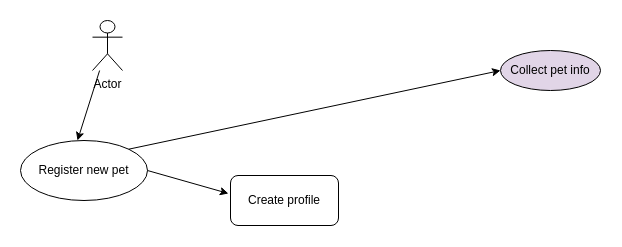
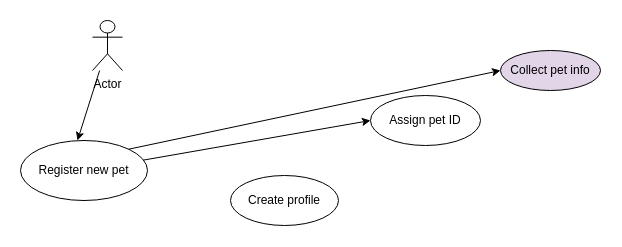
  <mxCell id="0" />
  <mxCell id="1" parent="0" />
  <mxCell id="2" value="Actor" style="shape=umlActor;verticalLabelPosition=bottom;verticalAlign=top;html=1;" vertex="1" parent="1"><mxGeometry x="92" y="20" width="30" height="50" as="geometry" /></mxCell>
  <mxCell id="3" value="" style="endArrow=classic;html=1;rounded=0;" edge="1" parent="1" source="2"><mxGeometry width="50" height="50" relative="1" as="geometry"><mxPoint x="57" y="70" as="sourcePoint" /><mxPoint x="77" y="140" as="targetPoint" /></mxGeometry></mxCell>
  <mxCell id="4" value="Register new pet" style="ellipse;whiteSpace=wrap;html=1;" vertex="1" parent="1"><mxGeometry x="20" y="140" width="127" height="60" as="geometry" /></mxCell>
- <mxCell id="5" value="Create profile" style="whiteSpace=wrap;html=1;rounded=1;" vertex="1" parent="1"><mxGeometry x="230" y="175" width="108" height="50" as="geometry" /></mxCell>
+ <mxCell id="5" value="Create profile" style="ellipse;whiteSpace=wrap;html=1;" vertex="1" parent="1"><mxGeometry x="230" y="175" width="108" height="50" as="geometry" /></mxCell>
+ <mxCell id="6" value="Assign pet ID" style="ellipse;whiteSpace=wrap;html=1;" vertex="1" parent="1"><mxGeometry x="370" y="95" width="110" height="50" as="geometry" /></mxCell>
  <mxCell id="7" value="Collect pet info" style="ellipse;whiteSpace=wrap;html=1;fillColor=#e1d5e7;" vertex="1" parent="1"><mxGeometry x="500" y="50" width="100" height="40" as="geometry" /></mxCell>
- <mxCell id="8" value="" style="endArrow=classic;html=1;rounded=0;exitX=1;exitY=0.5;exitDx=0;exitDy=0;entryX=-0.019;entryY=0.36;entryDx=0;entryDy=0;entryPerimeter=0;" edge="1" parent="1" source="4" target="5"><mxGeometry width="50" height="50" relative="1" as="geometry"><mxPoint x="91" y="70" as="sourcePoint" /><mxPoint x="87" y="150" as="targetPoint" /></mxGeometry></mxCell>
+ <mxCell id="9" value="" style="endArrow=classic;html=1;rounded=0;entryX=0;entryY=0.5;entryDx=0;entryDy=0;" edge="1" parent="1" source="4" target="6"><mxGeometry width="50" height="50" relative="1" as="geometry"><mxPoint x="101" y="80" as="sourcePoint" /><mxPoint x="97" y="160" as="targetPoint" /></mxGeometry></mxCell>
  <mxCell id="10" value="" style="endArrow=classic;html=1;rounded=0;entryX=0;entryY=0.5;entryDx=0;entryDy=0;exitX=1;exitY=0;exitDx=0;exitDy=0;" edge="1" parent="1" source="4" target="7"><mxGeometry width="50" height="50" relative="1" as="geometry"><mxPoint x="111" y="90" as="sourcePoint" /><mxPoint x="107" y="170" as="targetPoint" /></mxGeometry></mxCell>
